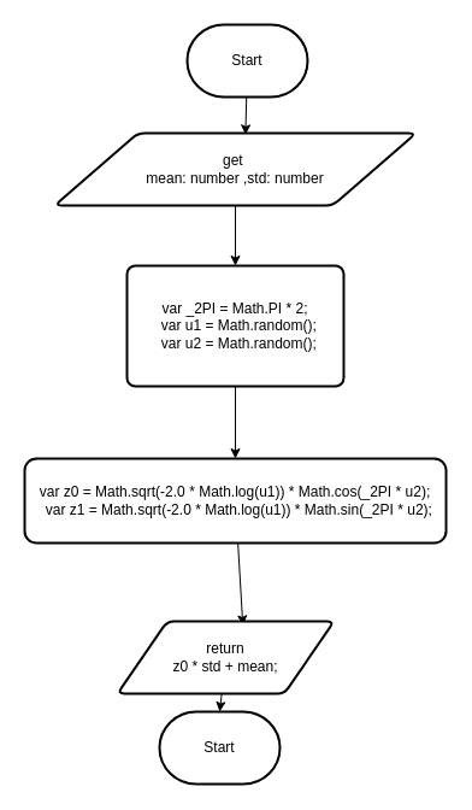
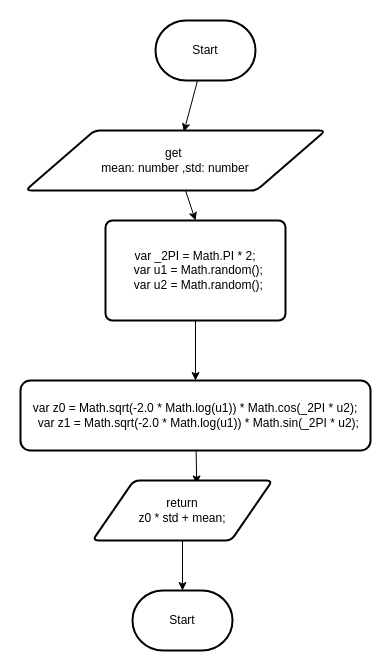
  <mxCell id="0" />
  <mxCell id="1" parent="0" />
  <mxCell id="2" style="edgeStyle=none;html=1;entryX=0.528;entryY=0.022;entryDx=0;entryDy=0;entryPerimeter=0;" parent="1" source="3" target="5" edge="1"><mxGeometry relative="1" as="geometry"><mxPoint x="209.22" y="118.44" as="targetPoint" /></mxGeometry></mxCell>
  <mxCell id="3" value="Start" style="strokeWidth=2;html=1;shape=mxgraph.flowchart.terminator;whiteSpace=wrap;" parent="1" vertex="1"><mxGeometry x="155" y="20" width="100" height="60" as="geometry" /></mxCell>
  <mxCell id="4" style="edgeStyle=none;html=1;entryX=0.5;entryY=0;entryDx=0;entryDy=0;" edge="1" parent="1" source="5" target="7"><mxGeometry relative="1" as="geometry"><mxPoint x="195" y="210" as="targetPoint" /></mxGeometry></mxCell>
- <mxCell id="5" value="get&amp;nbsp;&lt;br&gt;mean: number ,std: number" style="shape=parallelogram;html=1;strokeWidth=2;perimeter=parallelogramPerimeter;whiteSpace=wrap;rounded=1;arcSize=12;size=0.23;" vertex="1" parent="1"><mxGeometry x="45" y="110" width="300" height="60" as="geometry" /></mxCell>
+ <mxCell id="5" value="get&amp;nbsp;&lt;br&gt;mean: number ,std: number" style="shape=parallelogram;html=1;strokeWidth=2;perimeter=parallelogramPerimeter;whiteSpace=wrap;rounded=1;arcSize=12;size=0.23;" vertex="1" parent="1"><mxGeometry x="25" y="130" width="300" height="60" as="geometry" /></mxCell>
  <mxCell id="6" value="" style="edgeStyle=none;html=1;" edge="1" parent="1" source="7" target="9"><mxGeometry relative="1" as="geometry" /></mxCell>
  <mxCell id="7" value="&lt;div&gt;var _2PI = Math.PI * 2;&lt;/div&gt;&lt;div&gt;&amp;nbsp; var u1 = Math.random();&lt;/div&gt;&lt;div&gt;&amp;nbsp; var u2 = Math.random();&lt;/div&gt;" style="rounded=1;whiteSpace=wrap;html=1;absoluteArcSize=1;arcSize=14;strokeWidth=2;" vertex="1" parent="1"><mxGeometry x="105" y="220" width="180" height="100" as="geometry" /></mxCell>
  <mxCell id="8" style="edgeStyle=none;html=1;entryX=0.579;entryY=0.057;entryDx=0;entryDy=0;entryPerimeter=0;" edge="1" parent="1" source="9" target="11"><mxGeometry relative="1" as="geometry" /></mxCell>
  <mxCell id="9" value="&lt;div&gt;var z0 = Math.sqrt(-2.0 * Math.log(u1)) * Math.cos(_2PI * u2);&lt;/div&gt;&lt;div&gt;&amp;nbsp; var z1 = Math.sqrt(-2.0 * Math.log(u1)) * Math.sin(_2PI * u2);&lt;/div&gt;" style="rounded=1;whiteSpace=wrap;html=1;arcSize=14;strokeWidth=2;" vertex="1" parent="1"><mxGeometry x="20" y="380" width="350" height="70" as="geometry" /></mxCell>
  <mxCell id="10" style="edgeStyle=none;html=1;entryX=0.5;entryY=0;entryDx=0;entryDy=0;entryPerimeter=0;" edge="1" parent="1" source="11" target="12"><mxGeometry relative="1" as="geometry"><mxPoint x="182" y="590" as="targetPoint" /></mxGeometry></mxCell>
- <mxCell id="11" value="return&lt;br&gt;z0 * std + mean;" style="shape=parallelogram;html=1;strokeWidth=2;perimeter=parallelogramPerimeter;whiteSpace=wrap;rounded=1;arcSize=12;size=0.23;" vertex="1" parent="1"><mxGeometry x="97" y="515" width="180" height="60" as="geometry" /></mxCell>
+ <mxCell id="11" value="return&lt;br&gt;z0 * std + mean;" style="shape=parallelogram;html=1;strokeWidth=2;perimeter=parallelogramPerimeter;whiteSpace=wrap;rounded=1;arcSize=12;size=0.23;" vertex="1" parent="1"><mxGeometry x="92" y="480" width="180" height="60" as="geometry" /></mxCell>
  <mxCell id="12" value="Start" style="strokeWidth=2;html=1;shape=mxgraph.flowchart.terminator;whiteSpace=wrap;" vertex="1" parent="1"><mxGeometry x="132" y="590" width="100" height="60" as="geometry" /></mxCell>
